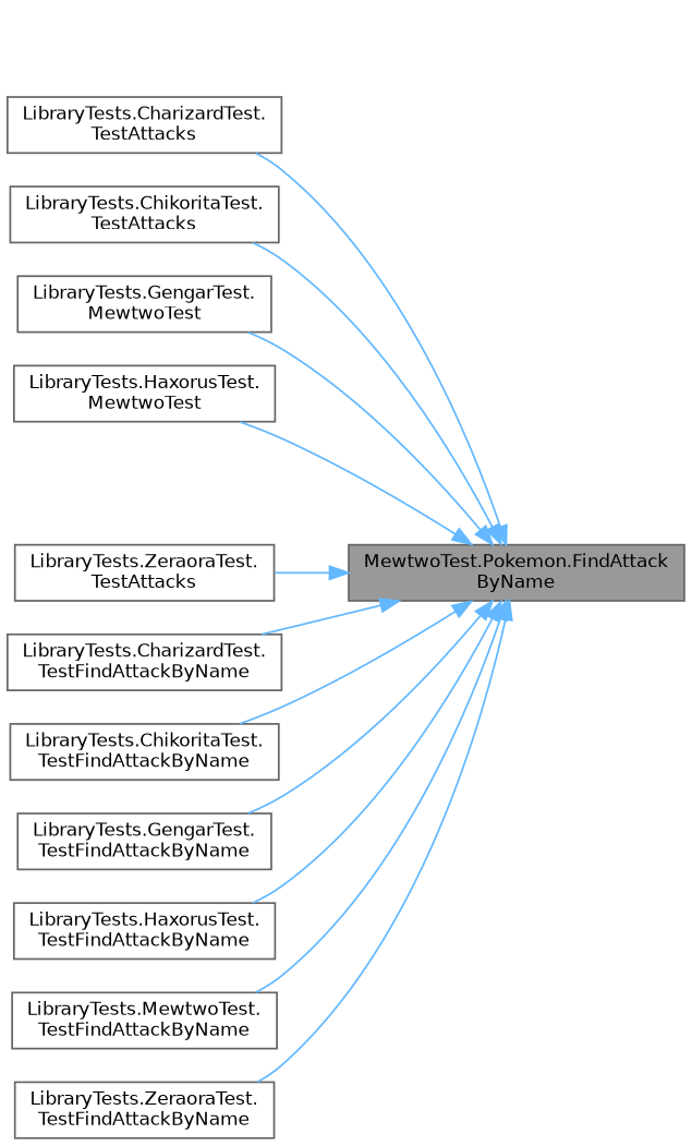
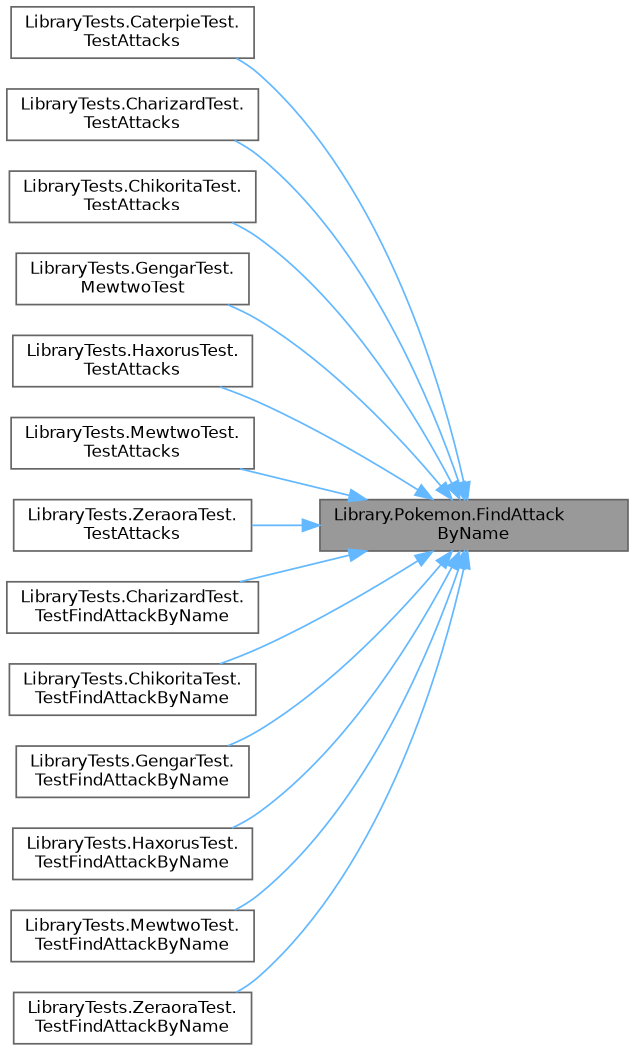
  digraph {
    rankdir=RL
    node [color=grey40 fillcolor=white fontname=Helvetica fontsize=10 shape=box style=filled]
    edge [color=steelblue1 dir=back fontname=Helvetica fontsize=10 labelfontname=Helvetica labelfontsize=10 style=solid]
-   n1 [color=gray40 fillcolor=grey60 fontcolor=black height=0.2 label="MewtwoTest.Pokemon.FindAttack\lByName" width=0.4]
+   n1 [color=gray40 fillcolor=grey60 fontcolor=black height=0.2 label="Library.Pokemon.FindAttack\lByName" width=0.4]
+   n2 [height=0.2 label="LibraryTests.CaterpieTest.\lTestAttacks" width=0.4]
    n3 [height=0.2 label="LibraryTests.CharizardTest.\lTestAttacks" width=0.4]
    n4 [height=0.2 label="LibraryTests.ChikoritaTest.\lTestAttacks" width=0.4]
    n5 [height=0.2 label="LibraryTests.GengarTest.\lMewtwoTest" width=0.4]
-   n6 [height=0.2 label="LibraryTests.HaxorusTest.\lMewtwoTest" width=0.4]
+   n6 [height=0.2 label="LibraryTests.HaxorusTest.\lTestAttacks" width=0.4]
+   n7 [height=0.2 label="LibraryTests.MewtwoTest.\lTestAttacks" width=0.4]
    n8 [height=0.2 label="LibraryTests.ZeraoraTest.\lTestAttacks" width=0.4]
    n9 [height=0.2 label="LibraryTests.CharizardTest.\lTestFindAttackByName" width=0.4]
    n10 [height=0.2 label="LibraryTests.ChikoritaTest.\lTestFindAttackByName" width=0.4]
    n11 [height=0.2 label="LibraryTests.GengarTest.\lTestFindAttackByName" width=0.4]
    n12 [height=0.2 label="LibraryTests.HaxorusTest.\lTestFindAttackByName" width=0.4]
    n13 [height=0.2 label="LibraryTests.MewtwoTest.\lTestFindAttackByName" width=0.4]
    n14 [height=0.2 label="LibraryTests.ZeraoraTest.\lTestFindAttackByName" width=0.4]
+   n1 -> n2
    n1 -> n3
    n1 -> n4
    n1 -> n5
    n1 -> n6
+   n1 -> n7
    n1 -> n8
    n1 -> n9
    n1 -> n10
    n1 -> n11
    n1 -> n12
    n1 -> n13
    n1 -> n14
  }
